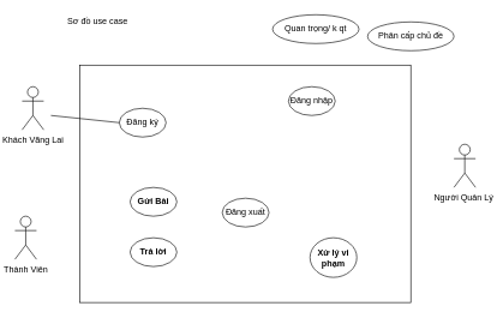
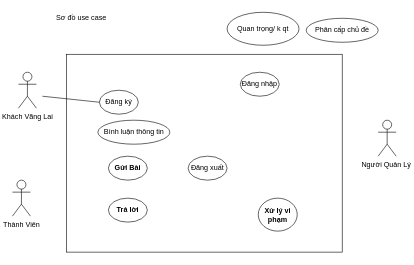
  <mxCell id="0" />
  <mxCell id="1" parent="0" />
  <mxCell id="2" value="" style="rounded=0;whiteSpace=wrap;html=1;" vertex="1" parent="1"><mxGeometry x="110" y="90" width="460" height="330" as="geometry" /></mxCell>
  <mxCell id="3" value="Sơ đồ use case" style="text;html=1;strokeColor=none;fillColor=none;align=center;verticalAlign=middle;whiteSpace=wrap;rounded=0;" vertex="1" parent="1"><mxGeometry x="60" y="20" width="150" height="20" as="geometry" /></mxCell>
  <mxCell id="4" value="Thành Viên" style="shape=umlActor;verticalLabelPosition=bottom;verticalAlign=top;html=1;outlineConnect=0;" vertex="1" parent="1"><mxGeometry x="20" y="300" width="30" height="60" as="geometry" /></mxCell>
  <mxCell id="5" value="Khách Vãng Lai" style="shape=umlActor;verticalLabelPosition=bottom;verticalAlign=top;html=1;outlineConnect=0;" vertex="1" parent="1"><mxGeometry x="30" y="120" width="30" height="60" as="geometry" /></mxCell>
  <mxCell id="6" value="Người Quản Lý&amp;nbsp;" style="shape=umlActor;verticalLabelPosition=bottom;verticalAlign=top;html=1;outlineConnect=0;" vertex="1" parent="1"><mxGeometry x="630" y="200" width="30" height="60" as="geometry" /></mxCell>
+ <mxCell id="7" value="Bình luận thông tin" style="ellipse;whiteSpace=wrap;html=1;" vertex="1" parent="1"><mxGeometry x="162.5" y="200" width="120" height="40" as="geometry" /></mxCell>
  <mxCell id="8" value="Đăng nhập" style="ellipse;whiteSpace=wrap;html=1;" vertex="1" parent="1"><mxGeometry x="400" y="120" width="65" height="40" as="geometry" /></mxCell>
- <mxCell id="9" value="Đăng xuất" style="ellipse;whiteSpace=wrap;html=1;" vertex="1" parent="1"><mxGeometry x="308" y="275" width="65" height="40" as="geometry" /></mxCell>
+ <mxCell id="9" value="Đăng xuất" style="ellipse;whiteSpace=wrap;html=1;" vertex="1" parent="1"><mxGeometry x="313" y="260" width="65" height="40" as="geometry" /></mxCell>
  <mxCell id="10" value="&lt;b&gt;Gửi Bài&lt;/b&gt;" style="ellipse;whiteSpace=wrap;html=1;" vertex="1" parent="1"><mxGeometry x="180" y="260" width="65" height="40" as="geometry" /></mxCell>
  <mxCell id="11" value="&lt;b&gt;Trả lời&lt;/b&gt;" style="ellipse;whiteSpace=wrap;html=1;" vertex="1" parent="1"><mxGeometry x="180" y="330" width="65" height="40" as="geometry" /></mxCell>
  <mxCell id="12" value="&lt;b&gt;Xử lý vi phạm&lt;/b&gt;" style="ellipse;whiteSpace=wrap;html=1;" vertex="1" parent="1"><mxGeometry x="430" y="330" width="65" height="55" as="geometry" /></mxCell>
  <mxCell id="13" value="Phân cấp chủ đề" style="ellipse;whiteSpace=wrap;html=1;" vertex="1" parent="1"><mxGeometry x="510" y="30" width="120" height="40" as="geometry" /></mxCell>
- <mxCell id="14" value="Quan trọng/ k qt" style="ellipse;whiteSpace=wrap;html=1;" vertex="1" parent="1"><mxGeometry x="378" y="20" width="120" height="40" as="geometry" /></mxCell>
+ <mxCell id="14" value="Quan trọng/ k qt" style="ellipse;whiteSpace=wrap;html=1;" vertex="1" parent="1"><mxGeometry x="378" y="20" width="120" height="55" as="geometry" /></mxCell>
  <mxCell id="15" value="Đăng ký" style="ellipse;whiteSpace=wrap;html=1;" vertex="1" parent="1"><mxGeometry x="165" y="150" width="65" height="40" as="geometry" /></mxCell>
  <mxCell id="16" value="" style="endArrow=none;html=1;entryX=0;entryY=0.5;entryDx=0;entryDy=0;" edge="1" parent="1" target="15"><mxGeometry width="50" height="50" relative="1" as="geometry"><mxPoint x="70" y="160" as="sourcePoint" /><mxPoint x="370" y="270" as="targetPoint" /></mxGeometry></mxCell>
